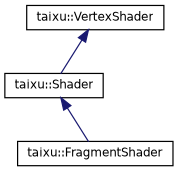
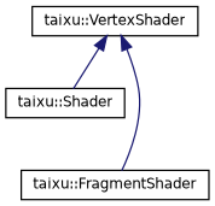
  digraph {
    rankdir=TB
    node [color=black fillcolor=white fontname=Helvetica fontsize=10 shape=record style=filled]
    edge [color=midnightblue dir=back fontname=Helvetica fontsize=10 labelfontname=Helvetica labelfontsize=10 style=solid]
    n1 [height=0.2 label="taixu::Shader" width=0.4]
    n2 [height=0.2 label="taixu::FragmentShader" width=0.4]
    n3 [height=0.2 label="taixu::VertexShader" width=0.4]
-   n1 -> n2
+   n3 -> n2
    n3 -> n1
  }
